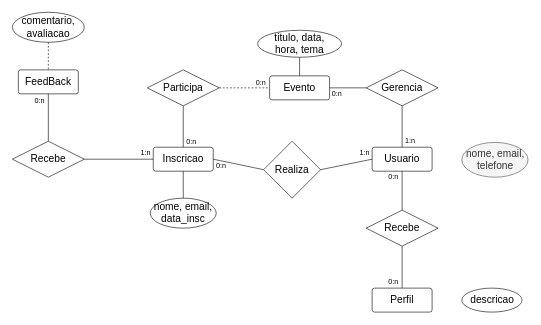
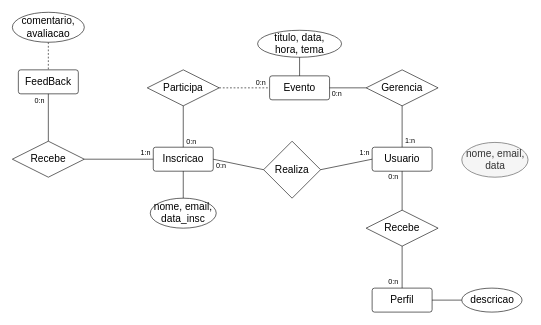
  <mxCell id="0" />
  <mxCell id="1" parent="0" />
  <mxCell id="2" value="Evento" style="rounded=1;arcSize=10;whiteSpace=wrap;html=1;align=center;fontSize=17;" parent="1" vertex="1"><mxGeometry x="449" y="126" width="100" height="40" as="geometry" /></mxCell>
  <mxCell id="3" value="Gerencia" style="shape=rhombus;perimeter=rhombusPerimeter;whiteSpace=wrap;html=1;align=center;fontSize=17;" parent="1" vertex="1"><mxGeometry x="610" y="116" width="120" height="60" as="geometry" /></mxCell>
  <mxCell id="4" value="Inscricao" style="rounded=1;arcSize=10;whiteSpace=wrap;html=1;align=center;fontSize=17;" parent="1" vertex="1"><mxGeometry x="255" y="245" width="100" height="40" as="geometry" /></mxCell>
  <mxCell id="5" value="Usuario" style="rounded=1;arcSize=10;whiteSpace=wrap;html=1;align=center;fontSize=17;" parent="1" vertex="1"><mxGeometry x="620" y="245" width="100" height="40" as="geometry" /></mxCell>
  <mxCell id="6" value="Perfil" style="rounded=1;arcSize=10;whiteSpace=wrap;html=1;align=center;fontSize=17;" parent="1" vertex="1"><mxGeometry x="620" y="480" width="100" height="40" as="geometry" /></mxCell>
  <mxCell id="7" value="FeedBack" style="rounded=1;arcSize=10;whiteSpace=wrap;html=1;align=center;fontSize=17;" parent="1" vertex="1"><mxGeometry x="30" y="116" width="100" height="40" as="geometry" /></mxCell>
  <mxCell id="8" value="Participa" style="shape=rhombus;perimeter=rhombusPerimeter;whiteSpace=wrap;html=1;align=center;fontSize=17;" parent="1" vertex="1"><mxGeometry x="245" y="116" width="120" height="60" as="geometry" /></mxCell>
  <mxCell id="9" value="Realiza" style="shape=rhombus;perimeter=rhombusPerimeter;whiteSpace=wrap;html=1;align=center;fontSize=17;" parent="1" vertex="1"><mxGeometry x="439" y="235" width="95" height="95" as="geometry" /></mxCell>
  <mxCell id="10" value="Recebe" style="shape=rhombus;perimeter=rhombusPerimeter;whiteSpace=wrap;html=1;align=center;fontSize=17;" parent="1" vertex="1"><mxGeometry x="610" y="350" width="120" height="60" as="geometry" /></mxCell>
  <mxCell id="11" value="" style="endArrow=none;html=1;rounded=0;exitX=0;exitY=0.5;exitDx=0;exitDy=0;entryX=1;entryY=0.5;entryDx=0;entryDy=0;" parent="1" source="3" target="2" edge="1"><mxGeometry relative="1" as="geometry"><mxPoint x="413" y="406" as="sourcePoint" /><mxPoint x="573" y="406" as="targetPoint" /></mxGeometry></mxCell>
  <mxCell id="12" value="0:n" style="resizable=0;html=1;align=right;verticalAlign=bottom;" parent="11" connectable="0" vertex="1"><mxGeometry x="1" relative="1" as="geometry"><mxPoint x="21" y="18" as="offset" /></mxGeometry></mxCell>
  <mxCell id="13" value="" style="endArrow=none;html=1;rounded=0;exitX=0.5;exitY=1;exitDx=0;exitDy=0;entryX=0.5;entryY=0;entryDx=0;entryDy=0;" parent="1" source="3" target="5" edge="1"><mxGeometry relative="1" as="geometry"><mxPoint x="559" y="516" as="sourcePoint" /><mxPoint x="559" y="357" as="targetPoint" /></mxGeometry></mxCell>
  <mxCell id="14" value="1:n" style="resizable=0;html=1;align=right;verticalAlign=bottom;" parent="13" connectable="0" vertex="1"><mxGeometry x="1" relative="1" as="geometry"><mxPoint x="22" y="-2" as="offset" /></mxGeometry></mxCell>
  <mxCell id="15" value="" style="endArrow=none;html=1;rounded=0;exitX=0.5;exitY=1;exitDx=0;exitDy=0;entryX=0.5;entryY=0;entryDx=0;entryDy=0;" parent="1" source="10" target="6" edge="1"><mxGeometry relative="1" as="geometry"><mxPoint x="569" y="756" as="sourcePoint" /><mxPoint x="849" y="376" as="targetPoint" /></mxGeometry></mxCell>
  <mxCell id="16" value="0:n" style="resizable=0;html=1;align=right;verticalAlign=bottom;" parent="15" connectable="0" vertex="1"><mxGeometry x="1" relative="1" as="geometry"><mxPoint x="-6" y="-2" as="offset" /></mxGeometry></mxCell>
  <mxCell id="17" value="" style="endArrow=none;html=1;rounded=0;exitX=0.5;exitY=0;exitDx=0;exitDy=0;entryX=0.5;entryY=1;entryDx=0;entryDy=0;" parent="1" source="10" target="5" edge="1"><mxGeometry relative="1" as="geometry"><mxPoint x="529" y="746" as="sourcePoint" /><mxPoint x="529" y="656" as="targetPoint" /></mxGeometry></mxCell>
  <mxCell id="18" value="0:n" style="resizable=0;html=1;align=right;verticalAlign=bottom;" parent="17" connectable="0" vertex="1"><mxGeometry x="1" relative="1" as="geometry"><mxPoint x="-6" y="18" as="offset" /></mxGeometry></mxCell>
  <mxCell id="19" value="" style="endArrow=none;html=1;rounded=0;entryX=0;entryY=0.5;entryDx=0;entryDy=0;exitX=1;exitY=0.5;exitDx=0;exitDy=0;dashed=1;" parent="1" source="8" target="2" edge="1"><mxGeometry relative="1" as="geometry"><mxPoint x="499" y="27" as="sourcePoint" /><mxPoint x="419" y="156" as="targetPoint" /></mxGeometry></mxCell>
  <mxCell id="20" value="0:n" style="resizable=0;html=1;align=right;verticalAlign=bottom;" parent="19" connectable="0" vertex="1"><mxGeometry x="1" relative="1" as="geometry"><mxPoint x="-6" as="offset" /></mxGeometry></mxCell>
  <mxCell id="21" value="" style="endArrow=none;html=1;rounded=0;exitX=0.5;exitY=1;exitDx=0;exitDy=0;entryX=0.5;entryY=0;entryDx=0;entryDy=0;" parent="1" source="8" target="4" edge="1"><mxGeometry relative="1" as="geometry"><mxPoint x="244" y="131" as="sourcePoint" /><mxPoint x="169" y="235" as="targetPoint" /></mxGeometry></mxCell>
  <mxCell id="22" value="0:n" style="resizable=0;html=1;align=right;verticalAlign=bottom;" parent="21" connectable="0" vertex="1"><mxGeometry x="1" relative="1" as="geometry"><mxPoint x="22" y="-1" as="offset" /></mxGeometry></mxCell>
  <mxCell id="23" value="" style="endArrow=none;html=1;rounded=0;entryX=0;entryY=0.5;entryDx=0;entryDy=0;exitX=1;exitY=0.5;exitDx=0;exitDy=0;" parent="1" source="9" target="5" edge="1"><mxGeometry relative="1" as="geometry"><mxPoint x="185" y="283" as="sourcePoint" /><mxPoint x="349" y="292" as="targetPoint" /></mxGeometry></mxCell>
  <mxCell id="24" value="1:n" style="resizable=0;html=1;align=right;verticalAlign=bottom;" parent="23" connectable="0" vertex="1"><mxGeometry x="1" relative="1" as="geometry"><mxPoint x="-4" y="-2" as="offset" /></mxGeometry></mxCell>
  <mxCell id="25" value="" style="endArrow=none;html=1;rounded=0;exitX=0;exitY=0.5;exitDx=0;exitDy=0;entryX=1;entryY=0.5;entryDx=0;entryDy=0;" parent="1" source="9" target="4" edge="1"><mxGeometry relative="1" as="geometry"><mxPoint x="191" y="213" as="sourcePoint" /><mxPoint x="320" y="270" as="targetPoint" /></mxGeometry></mxCell>
  <mxCell id="26" value="0:n" style="resizable=0;html=1;align=right;verticalAlign=bottom;" parent="25" connectable="0" vertex="1"><mxGeometry x="1" relative="1" as="geometry"><mxPoint x="22" y="19" as="offset" /></mxGeometry></mxCell>
  <mxCell id="27" value="Recebe" style="shape=rhombus;perimeter=rhombusPerimeter;whiteSpace=wrap;html=1;align=center;fontSize=17;" parent="1" vertex="1"><mxGeometry x="20" y="235" width="120" height="60" as="geometry" /></mxCell>
  <mxCell id="28" value="" style="endArrow=none;html=1;rounded=0;entryX=0;entryY=0.5;entryDx=0;entryDy=0;exitX=1;exitY=0.5;exitDx=0;exitDy=0;" parent="1" source="27" target="4" edge="1"><mxGeometry relative="1" as="geometry"><mxPoint x="55" y="93" as="sourcePoint" /><mxPoint x="141" y="93" as="targetPoint" /></mxGeometry></mxCell>
  <mxCell id="29" value="1:n" style="resizable=0;html=1;align=right;verticalAlign=bottom;" parent="28" connectable="0" vertex="1"><mxGeometry x="1" relative="1" as="geometry"><mxPoint x="-4" y="-2" as="offset" /></mxGeometry></mxCell>
  <mxCell id="30" value="" style="endArrow=none;html=1;rounded=0;entryX=0.5;entryY=1;entryDx=0;entryDy=0;exitX=0.5;exitY=0;exitDx=0;exitDy=0;" parent="1" source="27" target="7" edge="1"><mxGeometry relative="1" as="geometry"><mxPoint x="159" y="32" as="sourcePoint" /><mxPoint x="243" y="32" as="targetPoint" /></mxGeometry></mxCell>
  <mxCell id="31" value="0:n" style="resizable=0;html=1;align=right;verticalAlign=bottom;" parent="30" connectable="0" vertex="1"><mxGeometry x="1" relative="1" as="geometry"><mxPoint x="-6" y="20" as="offset" /></mxGeometry></mxCell>
+ <mxCell id="32" value="" style="endArrow=none;html=1;rounded=0;entryX=0;entryY=0.5;entryDx=0;entryDy=0;exitX=1;exitY=0.5;exitDx=0;exitDy=0;" parent="1" source="6" target="33" edge="1"><mxGeometry relative="1" as="geometry"><mxPoint x="470" y="440" as="sourcePoint" /><mxPoint x="780" y="500" as="targetPoint" /></mxGeometry></mxCell>
  <mxCell id="33" value="descricao" style="ellipse;whiteSpace=wrap;html=1;align=center;fontSize=17;" parent="1" vertex="1"><mxGeometry x="769.5" y="480" width="100.5" height="40" as="geometry" /></mxCell>
- <mxCell id="34" value="nome, email,&lt;br style=&quot;font-size: 17px&quot;&gt;telefone" style="ellipse;whiteSpace=wrap;html=1;align=center;fontSize=17;fillColor=#f5f5f5;fontColor=#333333;strokeColor=#4D4D4D;" parent="1" vertex="1"><mxGeometry x="769.5" y="237" width="110.5" height="58" as="geometry" /></mxCell>
+ <mxCell id="34" value="nome, email,&lt;br style=&quot;font-size: 17px&quot;&gt;data" style="ellipse;whiteSpace=wrap;html=1;align=center;fontSize=17;fillColor=#f5f5f5;fontColor=#333333;strokeColor=#4D4D4D;" parent="1" vertex="1"><mxGeometry x="769.5" y="237" width="110.5" height="58" as="geometry" /></mxCell>
  <mxCell id="35" value="titulo, data,&lt;br style=&quot;font-size: 17px&quot;&gt;hora, tema" style="ellipse;whiteSpace=wrap;html=1;align=center;fontSize=17;" parent="1" vertex="1"><mxGeometry x="429" y="50" width="140" height="45" as="geometry" /></mxCell>
  <mxCell id="36" value="" style="endArrow=none;html=1;rounded=0;entryX=0.5;entryY=0;entryDx=0;entryDy=0;exitX=0.5;exitY=1;exitDx=0;exitDy=0;" parent="1" source="35" target="2" edge="1"><mxGeometry relative="1" as="geometry"><mxPoint x="549" y="79" as="sourcePoint" /><mxPoint x="599" y="79" as="targetPoint" /></mxGeometry></mxCell>
  <mxCell id="37" value="nome, email,&lt;br style=&quot;font-size: 17px&quot;&gt;data_insc" style="ellipse;whiteSpace=wrap;html=1;align=center;fontSize=17;" parent="1" vertex="1"><mxGeometry x="250" y="330" width="110" height="50" as="geometry" /></mxCell>
  <mxCell id="38" value="" style="endArrow=none;html=1;rounded=0;entryX=0.5;entryY=0;entryDx=0;entryDy=0;exitX=0.5;exitY=1;exitDx=0;exitDy=0;" parent="1" source="4" target="37" edge="1"><mxGeometry relative="1" as="geometry"><mxPoint x="269.5" y="320" as="sourcePoint" /><mxPoint x="319.5" y="320" as="targetPoint" /></mxGeometry></mxCell>
  <mxCell id="39" value="" style="endArrow=none;html=1;rounded=0;entryX=0.5;entryY=0;entryDx=0;entryDy=0;exitX=0.5;exitY=1;exitDx=0;exitDy=0;dashed=1;" parent="1" source="40" target="7" edge="1"><mxGeometry relative="1" as="geometry"><mxPoint x="60" y="95" as="sourcePoint" /><mxPoint x="110" y="95" as="targetPoint" /></mxGeometry></mxCell>
  <mxCell id="40" value="comentario,&lt;br style=&quot;font-size: 17px;&quot;&gt;avaliacao" style="ellipse;whiteSpace=wrap;html=1;align=center;fontSize=17;" parent="1" vertex="1"><mxGeometry x="20" y="20" width="120" height="50" as="geometry" /></mxCell>
